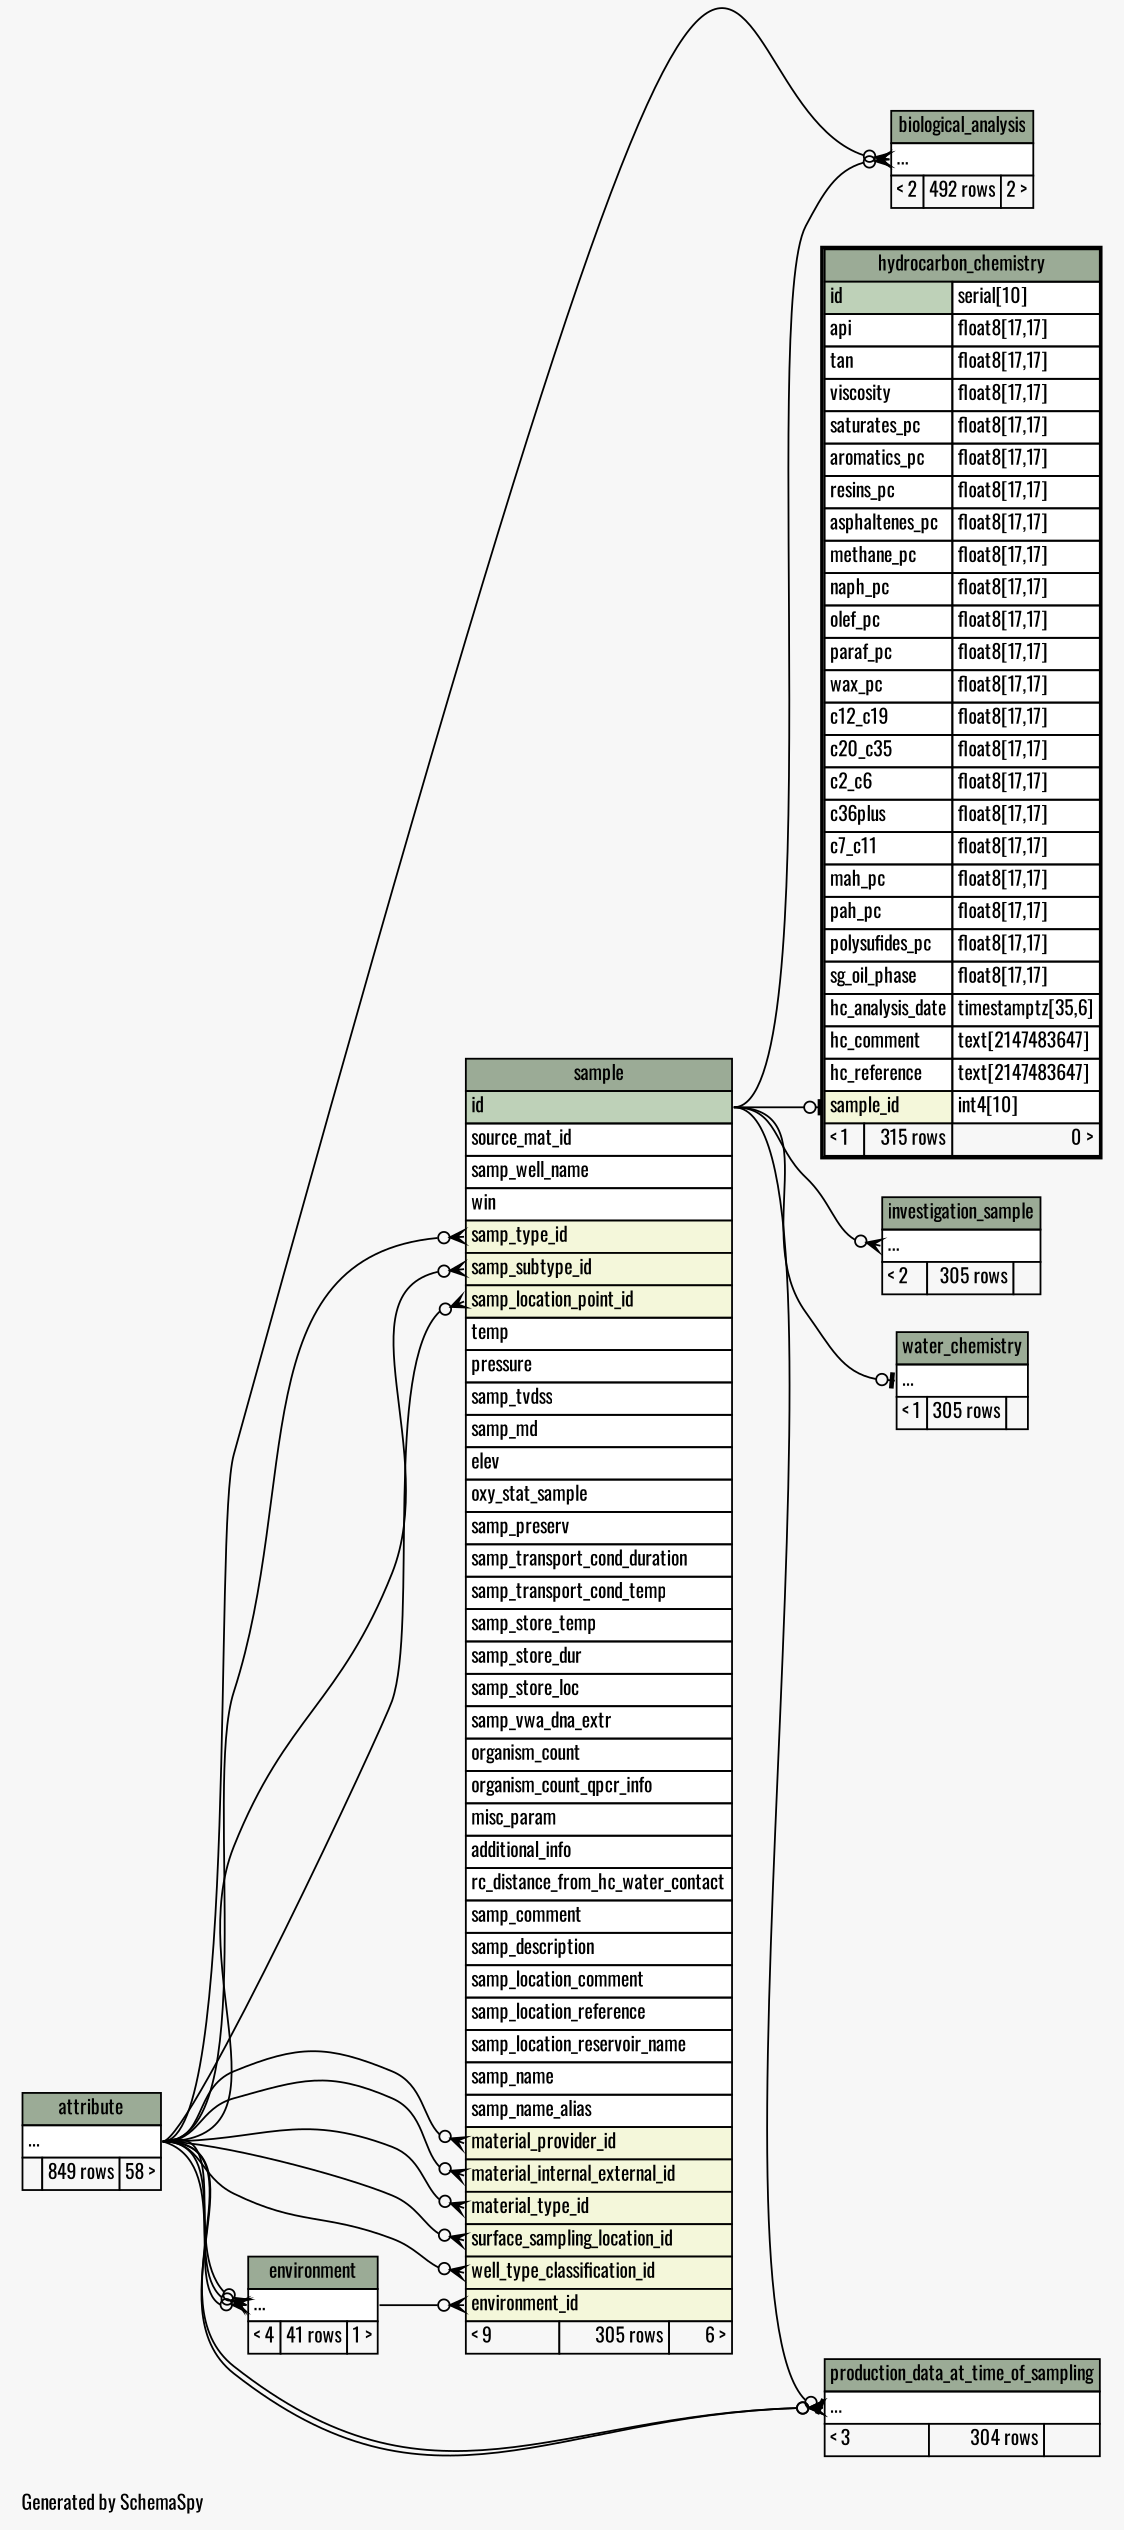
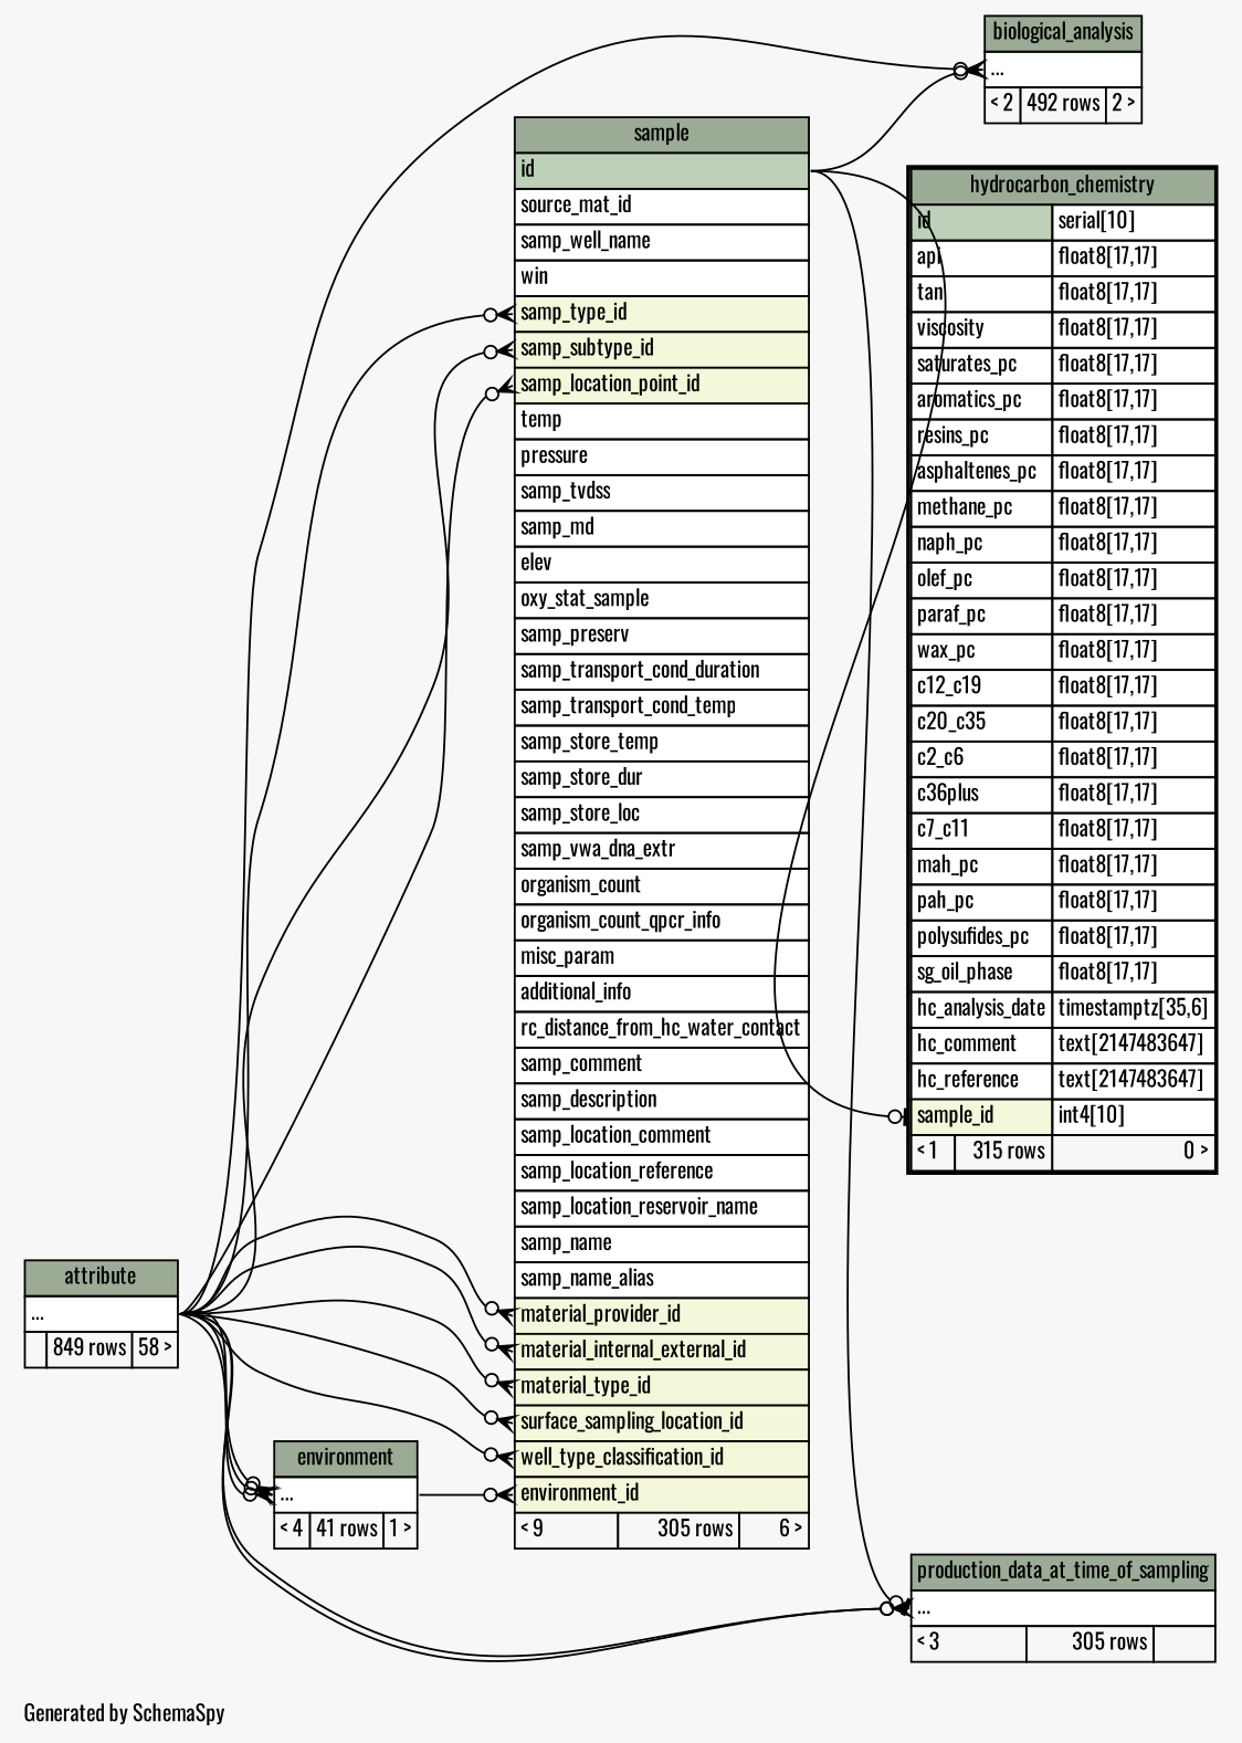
  digraph {
    bgcolor="#f7f7f7"
    fontname=Oswald
    fontsize=11
    label="\nGenerated by SchemaSpy"
    labeljust=l
    nodesep=0.18
    rankdir=RL
    ranksep=0.46
    node [fontname=Oswald fontsize=11 shape=plaintext]
    edge [arrowhead=none arrowsize=0.8 arrowtail=crowodot dir=back fontname=Oswald headport="elipses:e" tailport="elipses:w"]
    n1 [label=<     <TABLE BORDER="0" CELLBORDER="1" CELLSPACING="0" BGCOLOR="#ffffff">       <TR><TD COLSPAN="3" BGCOLOR="#9bab96" ALIGN="CENTER">biological_analysis</TD></TR>       <TR><TD PORT="elipses" COLSPAN="3" ALIGN="LEFT">...</TD></TR>       <TR><TD ALIGN="LEFT" BGCOLOR="#f7f7f7">&lt; 2</TD><TD ALIGN="RIGHT" BGCOLOR="#f7f7f7">492 rows</TD><TD ALIGN="RIGHT" BGCOLOR="#f7f7f7">2 &gt;</TD></TR>     </TABLE>>]
    n2 [label=<     <TABLE BORDER="0" CELLBORDER="1" CELLSPACING="0" BGCOLOR="#ffffff">       <TR><TD COLSPAN="3" BGCOLOR="#9bab96" ALIGN="CENTER">sample</TD></TR>       <TR><TD PORT="id" COLSPAN="3" BGCOLOR="#bed1b8" ALIGN="LEFT">id</TD></TR>       <TR><TD PORT="source_mat_id" COLSPAN="3" ALIGN="LEFT">source_mat_id</TD></TR>       <TR><TD PORT="samp_well_name" COLSPAN="3" ALIGN="LEFT">samp_well_name</TD></TR>       <TR><TD PORT="win" COLSPAN="3" ALIGN="LEFT">win</TD></TR>       <TR><TD PORT="samp_type_id" COLSPAN="3" BGCOLOR="#f4f7da" ALIGN="LEFT">samp_type_id</TD></TR>       <TR><TD PORT="samp_subtype_id" COLSPAN="3" BGCOLOR="#f4f7da" ALIGN="LEFT">samp_subtype_id</TD></TR>       <TR><TD PORT="samp_location_point_id" COLSPAN="3" BGCOLOR="#f4f7da" ALIGN="LEFT">samp_location_point_id</TD></TR>       <TR><TD PORT="temp" COLSPAN="3" ALIGN="LEFT">temp</TD></TR>       <TR><TD PORT="pressure" COLSPAN="3" ALIGN="LEFT">pressure</TD></TR>       <TR><TD PORT="samp_tvdss" COLSPAN="3" ALIGN="LEFT">samp_tvdss</TD></TR>       <TR><TD PORT="samp_md" COLSPAN="3" ALIGN="LEFT">samp_md</TD></TR>       <TR><TD PORT="elev" COLSPAN="3" ALIGN="LEFT">elev</TD></TR>       <TR><TD PORT="oxy_stat_sample" COLSPAN="3" ALIGN="LEFT">oxy_stat_sample</TD></TR>       <TR><TD PORT="samp_preserv" COLSPAN="3" ALIGN="LEFT">samp_preserv</TD></TR>       <TR><TD PORT="samp_transport_cond_duration" COLSPAN="3" ALIGN="LEFT">samp_transport_cond_duration</TD></TR>       <TR><TD PORT="samp_transport_cond_temp" COLSPAN="3" ALIGN="LEFT">samp_transport_cond_temp</TD></TR>       <TR><TD PORT="samp_store_temp" COLSPAN="3" ALIGN="LEFT">samp_store_temp</TD></TR>       <TR><TD PORT="samp_store_dur" COLSPAN="3" ALIGN="LEFT">samp_store_dur</TD></TR>       <TR><TD PORT="samp_store_loc" COLSPAN="3" ALIGN="LEFT">samp_store_loc</TD></TR>       <TR><TD PORT="samp_vwa_dna_extr" COLSPAN="3" ALIGN="LEFT">samp_vwa_dna_extr</TD></TR>       <TR><TD PORT="organism_count" COLSPAN="3" ALIGN="LEFT">organism_count</TD></TR>       <TR><TD PORT="organism_count_qpcr_info" COLSPAN="3" ALIGN="LEFT">organism_count_qpcr_info</TD></TR>       <TR><TD PORT="misc_param" COLSPAN="3" ALIGN="LEFT">misc_param</TD></TR>       <TR><TD PORT="additional_info" COLSPAN="3" ALIGN="LEFT">additional_info</TD></TR>       <TR><TD PORT="rc_distance_from_hc_water_contact" COLSPAN="3" ALIGN="LEFT">rc_distance_from_hc_water_contact</TD></TR>       <TR><TD PORT="samp_comment" COLSPAN="3" ALIGN="LEFT">samp_comment</TD></TR>       <TR><TD PORT="samp_description" COLSPAN="3" ALIGN="LEFT">samp_description</TD></TR>       <TR><TD PORT="samp_location_comment" COLSPAN="3" ALIGN="LEFT">samp_location_comment</TD></TR>       <TR><TD PORT="samp_location_reference" COLSPAN="3" ALIGN="LEFT">samp_location_reference</TD></TR>       <TR><TD PORT="samp_location_reservoir_name" COLSPAN="3" ALIGN="LEFT">samp_location_reservoir_name</TD></TR>       <TR><TD PORT="samp_name" COLSPAN="3" ALIGN="LEFT">samp_name</TD></TR>       <TR><TD PORT="samp_name_alias" COLSPAN="3" ALIGN="LEFT">samp_name_alias</TD></TR>       <TR><TD PORT="material_provider_id" COLSPAN="3" BGCOLOR="#f4f7da" ALIGN="LEFT">material_provider_id</TD></TR>       <TR><TD PORT="material_internal_external_id" COLSPAN="3" BGCOLOR="#f4f7da" ALIGN="LEFT">material_internal_external_id</TD></TR>       <TR><TD PORT="material_type_id" COLSPAN="3" BGCOLOR="#f4f7da" ALIGN="LEFT">material_type_id</TD></TR>       <TR><TD PORT="surface_sampling_location_id" COLSPAN="3" BGCOLOR="#f4f7da" ALIGN="LEFT">surface_sampling_location_id</TD></TR>       <TR><TD PORT="well_type_classification_id" COLSPAN="3" BGCOLOR="#f4f7da" ALIGN="LEFT">well_type_classification_id</TD></TR>       <TR><TD PORT="environment_id" COLSPAN="3" BGCOLOR="#f4f7da" ALIGN="LEFT">environment_id</TD></TR>       <TR><TD ALIGN="LEFT" BGCOLOR="#f7f7f7">&lt; 9</TD><TD ALIGN="RIGHT" BGCOLOR="#f7f7f7">305 rows</TD><TD ALIGN="RIGHT" BGCOLOR="#f7f7f7">6 &gt;</TD></TR>     </TABLE>>]
    n3 [label=<     <TABLE BORDER="0" CELLBORDER="1" CELLSPACING="0" BGCOLOR="#ffffff">       <TR><TD COLSPAN="3" BGCOLOR="#9bab96" ALIGN="CENTER">attribute</TD></TR>       <TR><TD PORT="elipses" COLSPAN="3" ALIGN="LEFT">...</TD></TR>       <TR><TD ALIGN="LEFT" BGCOLOR="#f7f7f7">  </TD><TD ALIGN="RIGHT" BGCOLOR="#f7f7f7">849 rows</TD><TD ALIGN="RIGHT" BGCOLOR="#f7f7f7">58 &gt;</TD></TR>     </TABLE>>]
    n4 [label=<     <TABLE BORDER="0" CELLBORDER="1" CELLSPACING="0" BGCOLOR="#ffffff">       <TR><TD COLSPAN="3" BGCOLOR="#9bab96" ALIGN="CENTER">environment</TD></TR>       <TR><TD PORT="elipses" COLSPAN="3" ALIGN="LEFT">...</TD></TR>       <TR><TD ALIGN="LEFT" BGCOLOR="#f7f7f7">&lt; 4</TD><TD ALIGN="RIGHT" BGCOLOR="#f7f7f7">41 rows</TD><TD ALIGN="RIGHT" BGCOLOR="#f7f7f7">1 &gt;</TD></TR>     </TABLE>>]
    n5 [label=<     <TABLE BORDER="2" CELLBORDER="1" CELLSPACING="0" BGCOLOR="#ffffff">       <TR><TD COLSPAN="3" BGCOLOR="#9bab96" ALIGN="CENTER">hydrocarbon_chemistry</TD></TR>       <TR><TD PORT="id" COLSPAN="2" BGCOLOR="#bed1b8" ALIGN="LEFT">id</TD><TD PORT="id.type" ALIGN="LEFT">serial[10]</TD></TR>       <TR><TD PORT="api" COLSPAN="2" ALIGN="LEFT">api</TD><TD PORT="api.type" ALIGN="LEFT">float8[17,17]</TD></TR>       <TR><TD PORT="tan" COLSPAN="2" ALIGN="LEFT">tan</TD><TD PORT="tan.type" ALIGN="LEFT">float8[17,17]</TD></TR>       <TR><TD PORT="viscosity" COLSPAN="2" ALIGN="LEFT">viscosity</TD><TD PORT="viscosity.type" ALIGN="LEFT">float8[17,17]</TD></TR>       <TR><TD PORT="saturates_pc" COLSPAN="2" ALIGN="LEFT">saturates_pc</TD><TD PORT="saturates_pc.type" ALIGN="LEFT">float8[17,17]</TD></TR>       <TR><TD PORT="aromatics_pc" COLSPAN="2" ALIGN="LEFT">aromatics_pc</TD><TD PORT="aromatics_pc.type" ALIGN="LEFT">float8[17,17]</TD></TR>       <TR><TD PORT="resins_pc" COLSPAN="2" ALIGN="LEFT">resins_pc</TD><TD PORT="resins_pc.type" ALIGN="LEFT">float8[17,17]</TD></TR>       <TR><TD PORT="asphaltenes_pc" COLSPAN="2" ALIGN="LEFT">asphaltenes_pc</TD><TD PORT="asphaltenes_pc.type" ALIGN="LEFT">float8[17,17]</TD></TR>       <TR><TD PORT="methane_pc" COLSPAN="2" ALIGN="LEFT">methane_pc</TD><TD PORT="methane_pc.type" ALIGN="LEFT">float8[17,17]</TD></TR>       <TR><TD PORT="naph_pc" COLSPAN="2" ALIGN="LEFT">naph_pc</TD><TD PORT="naph_pc.type" ALIGN="LEFT">float8[17,17]</TD></TR>       <TR><TD PORT="olef_pc" COLSPAN="2" ALIGN="LEFT">olef_pc</TD><TD PORT="olef_pc.type" ALIGN="LEFT">float8[17,17]</TD></TR>       <TR><TD PORT="paraf_pc" COLSPAN="2" ALIGN="LEFT">paraf_pc</TD><TD PORT="paraf_pc.type" ALIGN="LEFT">float8[17,17]</TD></TR>       <TR><TD PORT="wax_pc" COLSPAN="2" ALIGN="LEFT">wax_pc</TD><TD PORT="wax_pc.type" ALIGN="LEFT">float8[17,17]</TD></TR>       <TR><TD PORT="c12_c19" COLSPAN="2" ALIGN="LEFT">c12_c19</TD><TD PORT="c12_c19.type" ALIGN="LEFT">float8[17,17]</TD></TR>       <TR><TD PORT="c20_c35" COLSPAN="2" ALIGN="LEFT">c20_c35</TD><TD PORT="c20_c35.type" ALIGN="LEFT">float8[17,17]</TD></TR>       <TR><TD PORT="c2_c6" COLSPAN="2" ALIGN="LEFT">c2_c6</TD><TD PORT="c2_c6.type" ALIGN="LEFT">float8[17,17]</TD></TR>       <TR><TD PORT="c36plus" COLSPAN="2" ALIGN="LEFT">c36plus</TD><TD PORT="c36plus.type" ALIGN="LEFT">float8[17,17]</TD></TR>       <TR><TD PORT="c7_c11" COLSPAN="2" ALIGN="LEFT">c7_c11</TD><TD PORT="c7_c11.type" ALIGN="LEFT">float8[17,17]</TD></TR>       <TR><TD PORT="mah_pc" COLSPAN="2" ALIGN="LEFT">mah_pc</TD><TD PORT="mah_pc.type" ALIGN="LEFT">float8[17,17]</TD></TR>       <TR><TD PORT="pah_pc" COLSPAN="2" ALIGN="LEFT">pah_pc</TD><TD PORT="pah_pc.type" ALIGN="LEFT">float8[17,17]</TD></TR>       <TR><TD PORT="polysufides_pc" COLSPAN="2" ALIGN="LEFT">polysufides_pc</TD><TD PORT="polysufides_pc.type" ALIGN="LEFT">float8[17,17]</TD></TR>       <TR><TD PORT="sg_oil_phase" COLSPAN="2" ALIGN="LEFT">sg_oil_phase</TD><TD PORT="sg_oil_phase.type" ALIGN="LEFT">float8[17,17]</TD></TR>       <TR><TD PORT="hc_analysis_date" COLSPAN="2" ALIGN="LEFT">hc_analysis_date</TD><TD PORT="hc_analysis_date.type" ALIGN="LEFT">timestamptz[35,6]</TD></TR>       <TR><TD PORT="hc_comment" COLSPAN="2" ALIGN="LEFT">hc_comment</TD><TD PORT="hc_comment.type" ALIGN="LEFT">text[2147483647]</TD></TR>       <TR><TD PORT="hc_reference" COLSPAN="2" ALIGN="LEFT">hc_reference</TD><TD PORT="hc_reference.type" ALIGN="LEFT">text[2147483647]</TD></TR>       <TR><TD PORT="sample_id" COLSPAN="2" BGCOLOR="#f4f7da" ALIGN="LEFT">sample_id</TD><TD PORT="sample_id.type" ALIGN="LEFT">int4[10]</TD></TR>       <TR><TD ALIGN="LEFT" BGCOLOR="#f7f7f7">&lt; 1</TD><TD ALIGN="RIGHT" BGCOLOR="#f7f7f7">315 rows</TD><TD ALIGN="RIGHT" BGCOLOR="#f7f7f7">0 &gt;</TD></TR>     </TABLE>>]
-   n6 [label=<     <TABLE BORDER="0" CELLBORDER="1" CELLSPACING="0" BGCOLOR="#ffffff">       <TR><TD COLSPAN="3" BGCOLOR="#9bab96" ALIGN="CENTER">investigation_sample</TD></TR>       <TR><TD PORT="elipses" COLSPAN="3" ALIGN="LEFT">...</TD></TR>       <TR><TD ALIGN="LEFT" BGCOLOR="#f7f7f7">&lt; 2</TD><TD ALIGN="RIGHT" BGCOLOR="#f7f7f7">305 rows</TD><TD ALIGN="RIGHT" BGCOLOR="#f7f7f7">  </TD></TR>     </TABLE>>]
-   n7 [label=<     <TABLE BORDER="0" CELLBORDER="1" CELLSPACING="0" BGCOLOR="#ffffff">       <TR><TD COLSPAN="3" BGCOLOR="#9bab96" ALIGN="CENTER">production_data_at_time_of_sampling</TD></TR>       <TR><TD PORT="elipses" COLSPAN="3" ALIGN="LEFT">...</TD></TR>       <TR><TD ALIGN="LEFT" BGCOLOR="#f7f7f7">&lt; 3</TD><TD ALIGN="RIGHT" BGCOLOR="#f7f7f7">304 rows</TD><TD ALIGN="RIGHT" BGCOLOR="#f7f7f7">  </TD></TR>     </TABLE>>]
-   n8 [label=<     <TABLE BORDER="0" CELLBORDER="1" CELLSPACING="0" BGCOLOR="#ffffff">       <TR><TD COLSPAN="3" BGCOLOR="#9bab96" ALIGN="CENTER">water_chemistry</TD></TR>       <TR><TD PORT="elipses" COLSPAN="3" ALIGN="LEFT">...</TD></TR>       <TR><TD ALIGN="LEFT" BGCOLOR="#f7f7f7">&lt; 1</TD><TD ALIGN="RIGHT" BGCOLOR="#f7f7f7">305 rows</TD><TD ALIGN="RIGHT" BGCOLOR="#f7f7f7">  </TD></TR>     </TABLE>>]
+   n7 [label=<     <TABLE BORDER="0" CELLBORDER="1" CELLSPACING="0" BGCOLOR="#ffffff">       <TR><TD COLSPAN="3" BGCOLOR="#9bab96" ALIGN="CENTER">production_data_at_time_of_sampling</TD></TR>       <TR><TD PORT="elipses" COLSPAN="3" ALIGN="LEFT">...</TD></TR>       <TR><TD ALIGN="LEFT" BGCOLOR="#f7f7f7">&lt; 3</TD><TD ALIGN="RIGHT" BGCOLOR="#f7f7f7">305 rows</TD><TD ALIGN="RIGHT" BGCOLOR="#f7f7f7">  </TD></TR>     </TABLE>>]
    n1 -> n2 [headport="id:e"]
    n1 -> n3
    n2 -> n3 [tailport="material_internal_external_id:w"]
    n2 -> n3 [tailport="material_provider_id:w"]
    n2 -> n3 [tailport="material_type_id:w"]
    n2 -> n3 [tailport="samp_location_point_id:w"]
    n2 -> n3 [tailport="samp_subtype_id:w"]
    n2 -> n3 [tailport="samp_type_id:w"]
    n2 -> n3 [tailport="surface_sampling_location_id:w"]
    n2 -> n3 [tailport="well_type_classification_id:w"]
    n2 -> n4 [tailport="environment_id:w"]
    n4 -> n3
    n4 -> n3
    n4 -> n3
    n5 -> n2 [arrowtail=teeodot headport="id:e" tailport="sample_id:w"]
-   n6 -> n2 [headport="id:e"]
    n7 -> n2 [arrowtail=teeodot headport="id:e"]
    n7 -> n3
    n7 -> n3
-   n8 -> n2 [arrowtail=teeodot headport="id:e"]
  }
